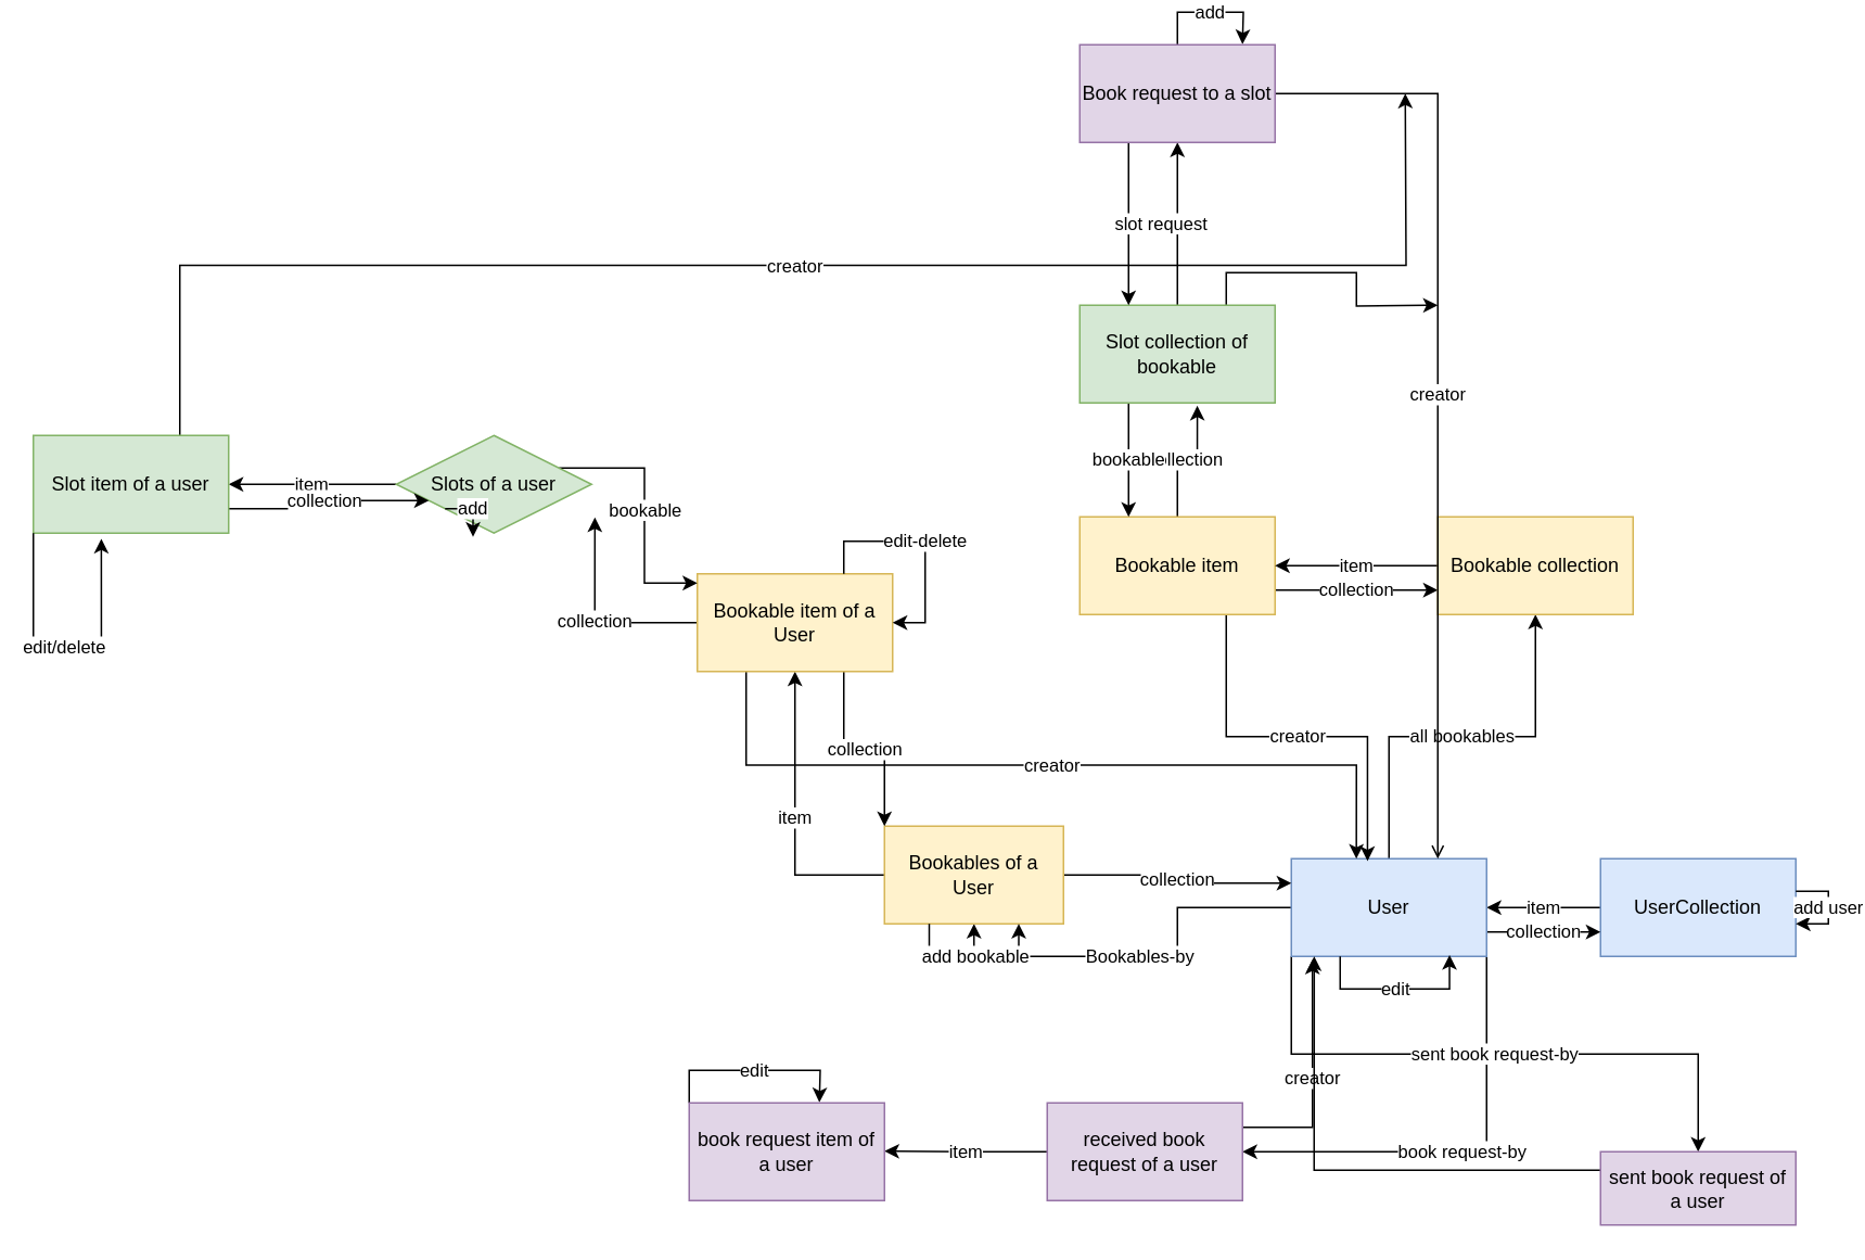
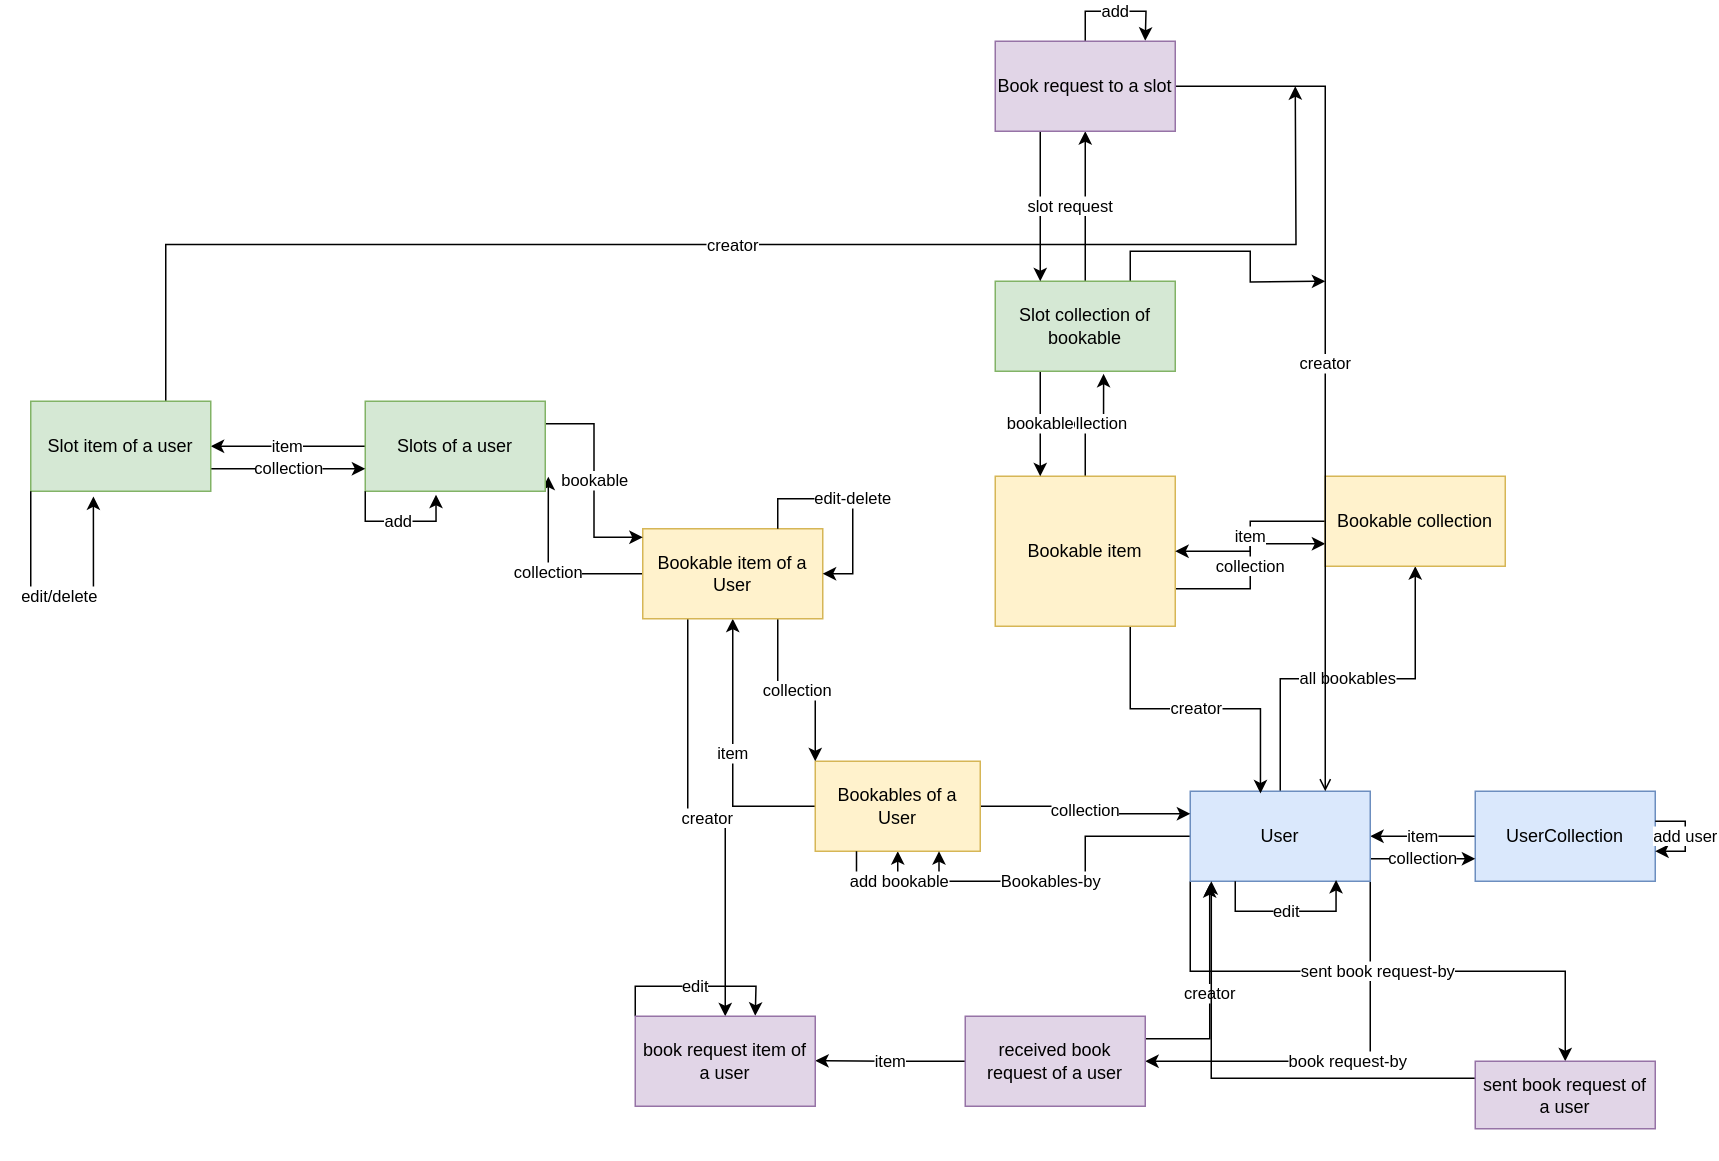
  <mxCell id="0" />
  <mxCell id="1" parent="0" />
  <mxCell id="2" value="item" style="edgeStyle=orthogonalEdgeStyle;rounded=0;orthogonalLoop=1;jettySize=auto;html=1;exitX=0;exitY=0.5;exitDx=0;exitDy=0;entryX=1;entryY=0.5;entryDx=0;entryDy=0;" parent="1" source="3" target="10" edge="1"><mxGeometry relative="1" as="geometry" /></mxCell>
  <mxCell id="3" value="UserCollection" style="rounded=0;whiteSpace=wrap;html=1;fillColor=#dae8fc;strokeColor=#6c8ebf;" parent="1" vertex="1"><mxGeometry x="983" y="521" width="120" height="60" as="geometry" /></mxCell>
  <mxCell id="4" value="add user&lt;br&gt;" style="edgeStyle=orthogonalEdgeStyle;rounded=0;orthogonalLoop=1;jettySize=auto;html=1;" parent="1" source="3" target="3" edge="1"><mxGeometry relative="1" as="geometry" /></mxCell>
  <mxCell id="5" value="all bookables" style="edgeStyle=orthogonalEdgeStyle;rounded=0;orthogonalLoop=1;jettySize=auto;html=1;" parent="1" source="10" target="16" edge="1"><mxGeometry relative="1" as="geometry" /></mxCell>
  <mxCell id="6" value="Bookables-by" style="edgeStyle=orthogonalEdgeStyle;rounded=0;orthogonalLoop=1;jettySize=auto;html=1;exitX=0;exitY=0.5;exitDx=0;exitDy=0;entryX=0.5;entryY=1;entryDx=0;entryDy=0;" parent="1" source="10" target="19" edge="1"><mxGeometry relative="1" as="geometry" /></mxCell>
  <mxCell id="7" value="collection&lt;br&gt;" style="edgeStyle=orthogonalEdgeStyle;rounded=0;orthogonalLoop=1;jettySize=auto;html=1;exitX=1;exitY=0.75;exitDx=0;exitDy=0;entryX=0;entryY=0.75;entryDx=0;entryDy=0;" parent="1" source="10" target="3" edge="1"><mxGeometry relative="1" as="geometry" /></mxCell>
  <mxCell id="8" value="book request-by&lt;br&gt;" style="edgeStyle=orthogonalEdgeStyle;rounded=0;orthogonalLoop=1;jettySize=auto;html=1;exitX=1;exitY=1;exitDx=0;exitDy=0;entryX=1;entryY=0.5;entryDx=0;entryDy=0;" parent="1" source="10" target="45" edge="1"><mxGeometry relative="1" as="geometry" /></mxCell>
  <mxCell id="9" value="sent book request-by" style="edgeStyle=orthogonalEdgeStyle;rounded=0;orthogonalLoop=1;jettySize=auto;html=1;exitX=0;exitY=1;exitDx=0;exitDy=0;" parent="1" source="10" target="49" edge="1"><mxGeometry relative="1" as="geometry" /></mxCell>
  <mxCell id="10" value="User" style="rounded=0;whiteSpace=wrap;html=1;fillColor=#dae8fc;strokeColor=#6c8ebf;" parent="1" vertex="1"><mxGeometry x="793" y="521" width="120" height="60" as="geometry" /></mxCell>
  <mxCell id="11" value="collection" style="edgeStyle=orthogonalEdgeStyle;rounded=0;orthogonalLoop=1;jettySize=auto;html=1;exitX=1;exitY=0.75;exitDx=0;exitDy=0;entryX=0;entryY=0.75;entryDx=0;entryDy=0;" parent="1" source="14" target="16" edge="1"><mxGeometry relative="1" as="geometry" /></mxCell>
  <mxCell id="12" value="creator" style="edgeStyle=orthogonalEdgeStyle;rounded=0;orthogonalLoop=1;jettySize=auto;html=1;exitX=0.75;exitY=1;exitDx=0;exitDy=0;entryX=0.39;entryY=0.024;entryDx=0;entryDy=0;entryPerimeter=0;" parent="1" source="14" target="10" edge="1"><mxGeometry relative="1" as="geometry" /></mxCell>
  <mxCell id="13" value="collection&lt;br&gt;" style="edgeStyle=orthogonalEdgeStyle;rounded=0;orthogonalLoop=1;jettySize=auto;html=1;exitX=0.5;exitY=0;exitDx=0;exitDy=0;entryX=0.602;entryY=1.029;entryDx=0;entryDy=0;entryPerimeter=0;" parent="1" source="14" target="38" edge="1"><mxGeometry relative="1" as="geometry" /></mxCell>
- <mxCell id="14" value="Bookable item" style="rounded=0;whiteSpace=wrap;html=1;fillColor=#fff2cc;strokeColor=#d6b656;" parent="1" vertex="1"><mxGeometry x="663" y="311" width="120" height="60" as="geometry" /></mxCell>
+ <mxCell id="14" value="Bookable item" style="rounded=0;whiteSpace=wrap;html=1;fillColor=#fff2cc;strokeColor=#d6b656;" parent="1" vertex="1"><mxGeometry x="663" y="311" width="120" height="100" as="geometry" /></mxCell>
  <mxCell id="15" value="item" style="edgeStyle=orthogonalEdgeStyle;rounded=0;orthogonalLoop=1;jettySize=auto;html=1;exitX=0;exitY=0.5;exitDx=0;exitDy=0;entryX=1;entryY=0.5;entryDx=0;entryDy=0;" parent="1" source="16" target="14" edge="1"><mxGeometry relative="1" as="geometry" /></mxCell>
  <mxCell id="16" value="Bookable collection" style="rounded=0;whiteSpace=wrap;html=1;fillColor=#fff2cc;strokeColor=#d6b656;" parent="1" vertex="1"><mxGeometry x="883" y="311" width="120" height="60" as="geometry" /></mxCell>
  <mxCell id="17" value="item" style="edgeStyle=orthogonalEdgeStyle;rounded=0;orthogonalLoop=1;jettySize=auto;html=1;exitX=0;exitY=0.5;exitDx=0;exitDy=0;entryX=0.5;entryY=1;entryDx=0;entryDy=0;" parent="1" source="19" target="24" edge="1"><mxGeometry relative="1" as="geometry" /></mxCell>
  <mxCell id="18" value="collection" style="edgeStyle=orthogonalEdgeStyle;rounded=0;orthogonalLoop=1;jettySize=auto;html=1;exitX=1;exitY=0.5;exitDx=0;exitDy=0;entryX=0;entryY=0.25;entryDx=0;entryDy=0;" parent="1" source="19" target="10" edge="1"><mxGeometry relative="1" as="geometry" /></mxCell>
  <mxCell id="19" value="Bookables of a User" style="rounded=0;whiteSpace=wrap;html=1;fillColor=#fff2cc;strokeColor=#d6b656;" parent="1" vertex="1"><mxGeometry x="543" y="501" width="110" height="60" as="geometry" /></mxCell>
  <mxCell id="20" value="add bookable" style="edgeStyle=orthogonalEdgeStyle;rounded=0;orthogonalLoop=1;jettySize=auto;html=1;exitX=0.25;exitY=1;exitDx=0;exitDy=0;entryX=0.75;entryY=1;entryDx=0;entryDy=0;" parent="1" source="19" target="19" edge="1"><mxGeometry relative="1" as="geometry" /></mxCell>
  <mxCell id="21" value="collection" style="edgeStyle=orthogonalEdgeStyle;rounded=0;orthogonalLoop=1;jettySize=auto;html=1;exitX=0.75;exitY=1;exitDx=0;exitDy=0;entryX=0;entryY=0;entryDx=0;entryDy=0;" parent="1" source="24" target="19" edge="1"><mxGeometry relative="1" as="geometry" /></mxCell>
- <mxCell id="22" value="creator" style="edgeStyle=orthogonalEdgeStyle;rounded=0;orthogonalLoop=1;jettySize=auto;html=1;exitX=0.25;exitY=1;exitDx=0;exitDy=0;entryX=0.333;entryY=0;entryDx=0;entryDy=0;entryPerimeter=0;" parent="1" source="24" target="10" edge="1"><mxGeometry relative="1" as="geometry" /></mxCell>
+ <mxCell id="22" value="creator" style="edgeStyle=orthogonalEdgeStyle;rounded=0;orthogonalLoop=1;jettySize=auto;html=1;exitX=0.25;exitY=1;exitDx=0;exitDy=0;" parent="1" source="24" target="47" edge="1"><mxGeometry relative="1" as="geometry" /></mxCell>
  <mxCell id="23" value="collection&lt;br&gt;" style="edgeStyle=orthogonalEdgeStyle;rounded=0;orthogonalLoop=1;jettySize=auto;html=1;exitX=0;exitY=0.5;exitDx=0;exitDy=0;entryX=1.017;entryY=0.838;entryDx=0;entryDy=0;entryPerimeter=0;" parent="1" source="24" target="29" edge="1"><mxGeometry relative="1" as="geometry" /></mxCell>
  <mxCell id="24" value="Bookable item of a User" style="rounded=0;whiteSpace=wrap;html=1;fillColor=#fff2cc;strokeColor=#d6b656;" parent="1" vertex="1"><mxGeometry x="428" y="346" width="120" height="60" as="geometry" /></mxCell>
  <mxCell id="25" value="edit-delete" style="edgeStyle=orthogonalEdgeStyle;rounded=0;orthogonalLoop=1;jettySize=auto;html=1;exitX=0.75;exitY=0;exitDx=0;exitDy=0;entryX=1;entryY=0.5;entryDx=0;entryDy=0;" parent="1" source="24" target="24" edge="1"><mxGeometry relative="1" as="geometry" /></mxCell>
  <mxCell id="26" value="edit" style="edgeStyle=orthogonalEdgeStyle;rounded=0;orthogonalLoop=1;jettySize=auto;html=1;exitX=0.25;exitY=1;exitDx=0;exitDy=0;entryX=0.81;entryY=0.986;entryDx=0;entryDy=0;entryPerimeter=0;" parent="1" source="10" target="10" edge="1"><mxGeometry relative="1" as="geometry" /></mxCell>
  <mxCell id="27" value="item" style="edgeStyle=orthogonalEdgeStyle;rounded=0;orthogonalLoop=1;jettySize=auto;html=1;exitX=0;exitY=0.5;exitDx=0;exitDy=0;entryX=1;entryY=0.5;entryDx=0;entryDy=0;" parent="1" source="29" target="32" edge="1"><mxGeometry relative="1" as="geometry" /></mxCell>
  <mxCell id="28" value="bookable" style="edgeStyle=orthogonalEdgeStyle;rounded=0;orthogonalLoop=1;jettySize=auto;html=1;exitX=1;exitY=0.25;exitDx=0;exitDy=0;entryX=0;entryY=0.095;entryDx=0;entryDy=0;entryPerimeter=0;" parent="1" source="29" target="24" edge="1"><mxGeometry relative="1" as="geometry" /></mxCell>
- <mxCell id="29" value="Slots of a user" style="rhombus;whiteSpace=wrap;html=1;fillColor=#d5e8d4;strokeColor=#82b366;" parent="1" vertex="1"><mxGeometry x="243" y="261" width="120" height="60" as="geometry" /></mxCell>
+ <mxCell id="29" value="Slots of a user" style="rounded=0;whiteSpace=wrap;html=1;fillColor=#d5e8d4;strokeColor=#82b366;" parent="1" vertex="1"><mxGeometry x="243" y="261" width="120" height="60" as="geometry" /></mxCell>
  <mxCell id="30" value="collection" style="edgeStyle=orthogonalEdgeStyle;rounded=0;orthogonalLoop=1;jettySize=auto;html=1;exitX=1;exitY=0.75;exitDx=0;exitDy=0;entryX=0;entryY=0.75;entryDx=0;entryDy=0;" parent="1" source="32" target="29" edge="1"><mxGeometry relative="1" as="geometry" /></mxCell>
  <mxCell id="31" value="creator" style="edgeStyle=orthogonalEdgeStyle;rounded=0;orthogonalLoop=1;jettySize=auto;html=1;exitX=0.75;exitY=0;exitDx=0;exitDy=0;" edge="1" parent="1" source="32"><mxGeometry relative="1" as="geometry"><mxPoint x="863" y="51" as="targetPoint" /></mxGeometry></mxCell>
  <mxCell id="32" value="Slot item of a user" style="rounded=0;whiteSpace=wrap;html=1;fillColor=#d5e8d4;strokeColor=#82b366;" parent="1" vertex="1"><mxGeometry x="20" y="261" width="120" height="60" as="geometry" /></mxCell>
  <mxCell id="33" value="add" style="edgeStyle=orthogonalEdgeStyle;rounded=0;orthogonalLoop=1;jettySize=auto;html=1;exitX=0;exitY=1;exitDx=0;exitDy=0;entryX=0.393;entryY=1.038;entryDx=0;entryDy=0;entryPerimeter=0;" parent="1" source="29" target="29" edge="1"><mxGeometry relative="1" as="geometry" /></mxCell>
  <mxCell id="34" value="edit/delete" style="edgeStyle=orthogonalEdgeStyle;rounded=0;orthogonalLoop=1;jettySize=auto;html=1;exitX=0;exitY=1;exitDx=0;exitDy=0;entryX=0.348;entryY=1.057;entryDx=0;entryDy=0;entryPerimeter=0;" parent="1" source="32" target="32" edge="1"><mxGeometry relative="1" as="geometry"><Array as="points"><mxPoint x="23" y="391" /><mxPoint x="65" y="391" /></Array></mxGeometry></mxCell>
  <mxCell id="35" value="bookable" style="edgeStyle=orthogonalEdgeStyle;rounded=0;orthogonalLoop=1;jettySize=auto;html=1;exitX=0.25;exitY=1;exitDx=0;exitDy=0;entryX=0.25;entryY=0;entryDx=0;entryDy=0;" parent="1" source="38" target="14" edge="1"><mxGeometry relative="1" as="geometry" /></mxCell>
  <mxCell id="36" value="request&lt;br&gt;" style="edgeStyle=orthogonalEdgeStyle;rounded=0;orthogonalLoop=1;jettySize=auto;html=1;exitX=0.5;exitY=0;exitDx=0;exitDy=0;entryX=0.5;entryY=1;entryDx=0;entryDy=0;" parent="1" source="38" target="42" edge="1"><mxGeometry relative="1" as="geometry" /></mxCell>
  <mxCell id="37" style="edgeStyle=orthogonalEdgeStyle;rounded=0;orthogonalLoop=1;jettySize=auto;html=1;exitX=0.75;exitY=0;exitDx=0;exitDy=0;" edge="1" parent="1" source="38"><mxGeometry relative="1" as="geometry"><mxPoint x="883" y="181" as="targetPoint" /></mxGeometry></mxCell>
  <mxCell id="38" value="Slot collection of bookable" style="rounded=0;whiteSpace=wrap;html=1;fillColor=#d5e8d4;strokeColor=#82b366;" parent="1" vertex="1"><mxGeometry x="663" y="181" width="120" height="60" as="geometry" /></mxCell>
  <mxCell id="39" value="slot" style="edgeStyle=orthogonalEdgeStyle;rounded=0;orthogonalLoop=1;jettySize=auto;html=1;exitX=0.25;exitY=1;exitDx=0;exitDy=0;entryX=0.25;entryY=0;entryDx=0;entryDy=0;" parent="1" source="42" target="38" edge="1"><mxGeometry relative="1" as="geometry" /></mxCell>
  <mxCell id="40" value="add" style="edgeStyle=orthogonalEdgeStyle;rounded=0;orthogonalLoop=1;jettySize=auto;html=1;exitX=0.5;exitY=0;exitDx=0;exitDy=0;" parent="1" source="42" edge="1"><mxGeometry relative="1" as="geometry"><mxPoint x="763" y="20.667" as="targetPoint" /></mxGeometry></mxCell>
  <mxCell id="41" value="creator" style="edgeStyle=orthogonalEdgeStyle;rounded=0;orthogonalLoop=1;jettySize=auto;html=1;exitX=1;exitY=0.5;exitDx=0;exitDy=0;entryX=0.75;entryY=0;entryDx=0;entryDy=0;endArrow=open;" edge="1" parent="1" source="42" target="10"><mxGeometry relative="1" as="geometry"><mxPoint x="1063" y="51" as="targetPoint" /></mxGeometry></mxCell>
  <mxCell id="42" value="Book request to a slot" style="rounded=0;whiteSpace=wrap;html=1;fillColor=#e1d5e7;strokeColor=#9673a6;" parent="1" vertex="1"><mxGeometry x="663" y="21" width="120" height="60" as="geometry" /></mxCell>
  <mxCell id="43" value="item" style="edgeStyle=orthogonalEdgeStyle;rounded=0;orthogonalLoop=1;jettySize=auto;html=1;exitX=0;exitY=0.5;exitDx=0;exitDy=0;" parent="1" source="45" edge="1"><mxGeometry relative="1" as="geometry"><mxPoint x="543" y="700.667" as="targetPoint" /></mxGeometry></mxCell>
  <mxCell id="44" value="creator" style="edgeStyle=orthogonalEdgeStyle;rounded=0;orthogonalLoop=1;jettySize=auto;html=1;exitX=1;exitY=0.25;exitDx=0;exitDy=0;entryX=0.108;entryY=1.033;entryDx=0;entryDy=0;entryPerimeter=0;" edge="1" parent="1" source="45" target="10"><mxGeometry relative="1" as="geometry" /></mxCell>
  <mxCell id="45" value="received book request of a user" style="rounded=0;whiteSpace=wrap;html=1;fillColor=#e1d5e7;strokeColor=#9673a6;" parent="1" vertex="1"><mxGeometry x="643" y="671" width="120" height="60" as="geometry" /></mxCell>
  <mxCell id="46" value="edit" style="edgeStyle=orthogonalEdgeStyle;rounded=0;orthogonalLoop=1;jettySize=auto;html=1;exitX=0;exitY=0;exitDx=0;exitDy=0;" parent="1" source="47" edge="1"><mxGeometry relative="1" as="geometry"><mxPoint x="503" y="670.667" as="targetPoint" /></mxGeometry></mxCell>
  <mxCell id="47" value="book request item of a user" style="rounded=0;whiteSpace=wrap;html=1;fillColor=#e1d5e7;strokeColor=#9673a6;" parent="1" vertex="1"><mxGeometry x="423" y="671" width="120" height="60" as="geometry" /></mxCell>
  <mxCell id="48" style="edgeStyle=orthogonalEdgeStyle;rounded=0;orthogonalLoop=1;jettySize=auto;html=1;exitX=0;exitY=0.25;exitDx=0;exitDy=0;entryX=0.117;entryY=1;entryDx=0;entryDy=0;entryPerimeter=0;" edge="1" parent="1" source="49" target="10"><mxGeometry relative="1" as="geometry" /></mxCell>
  <mxCell id="49" value="sent book request of a user" style="rounded=0;whiteSpace=wrap;html=1;fillColor=#e1d5e7;strokeColor=#9673a6;" parent="1" vertex="1"><mxGeometry x="983" y="701" width="120" height="45" as="geometry" /></mxCell>
